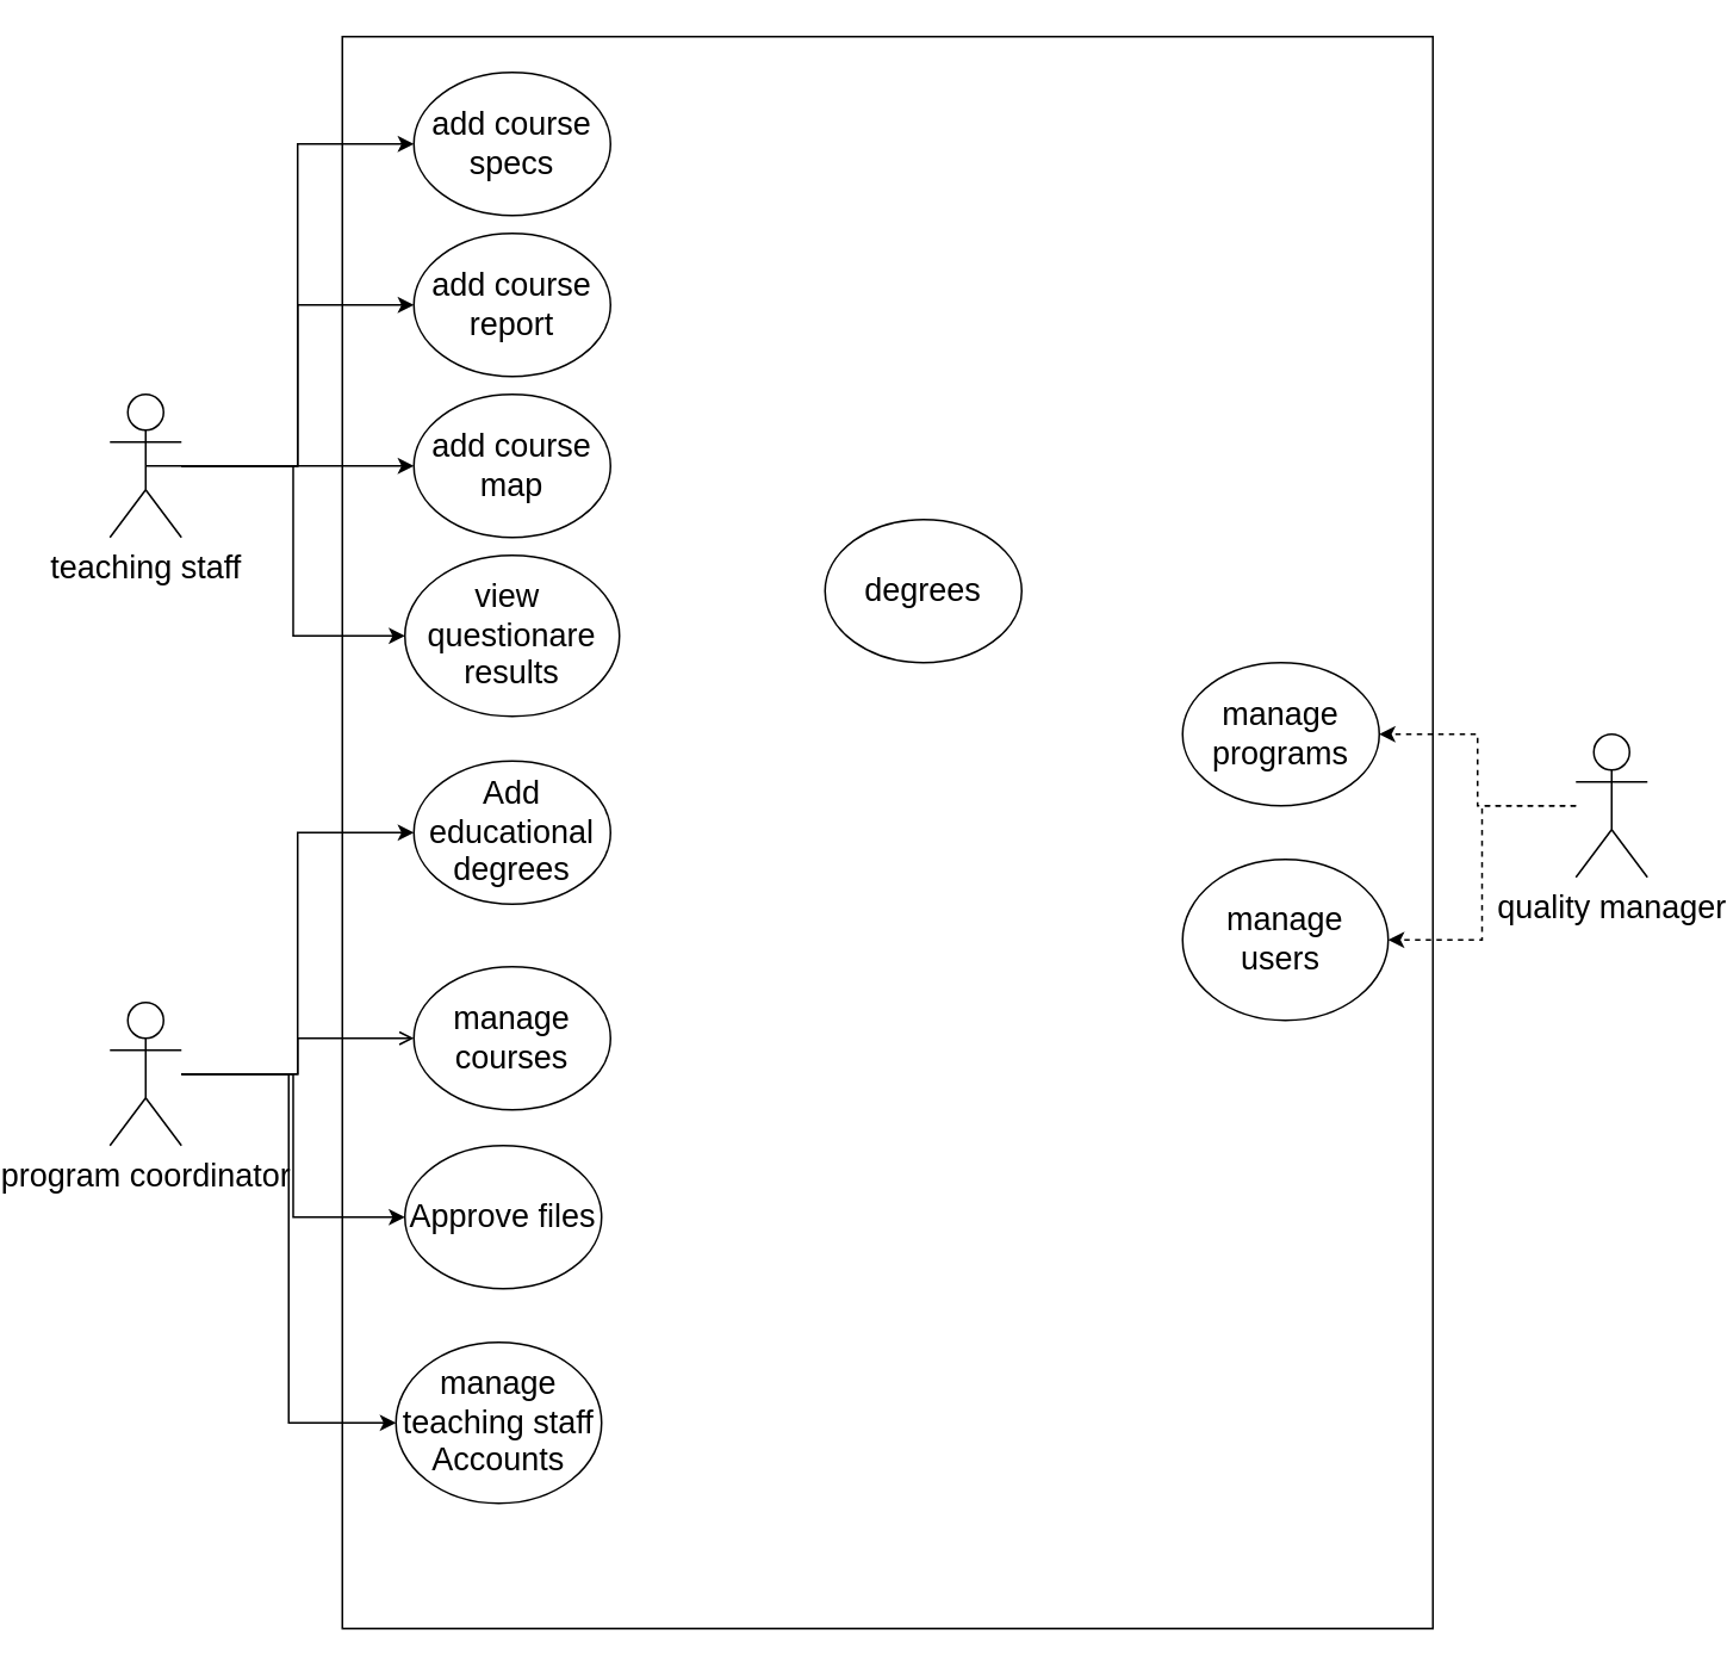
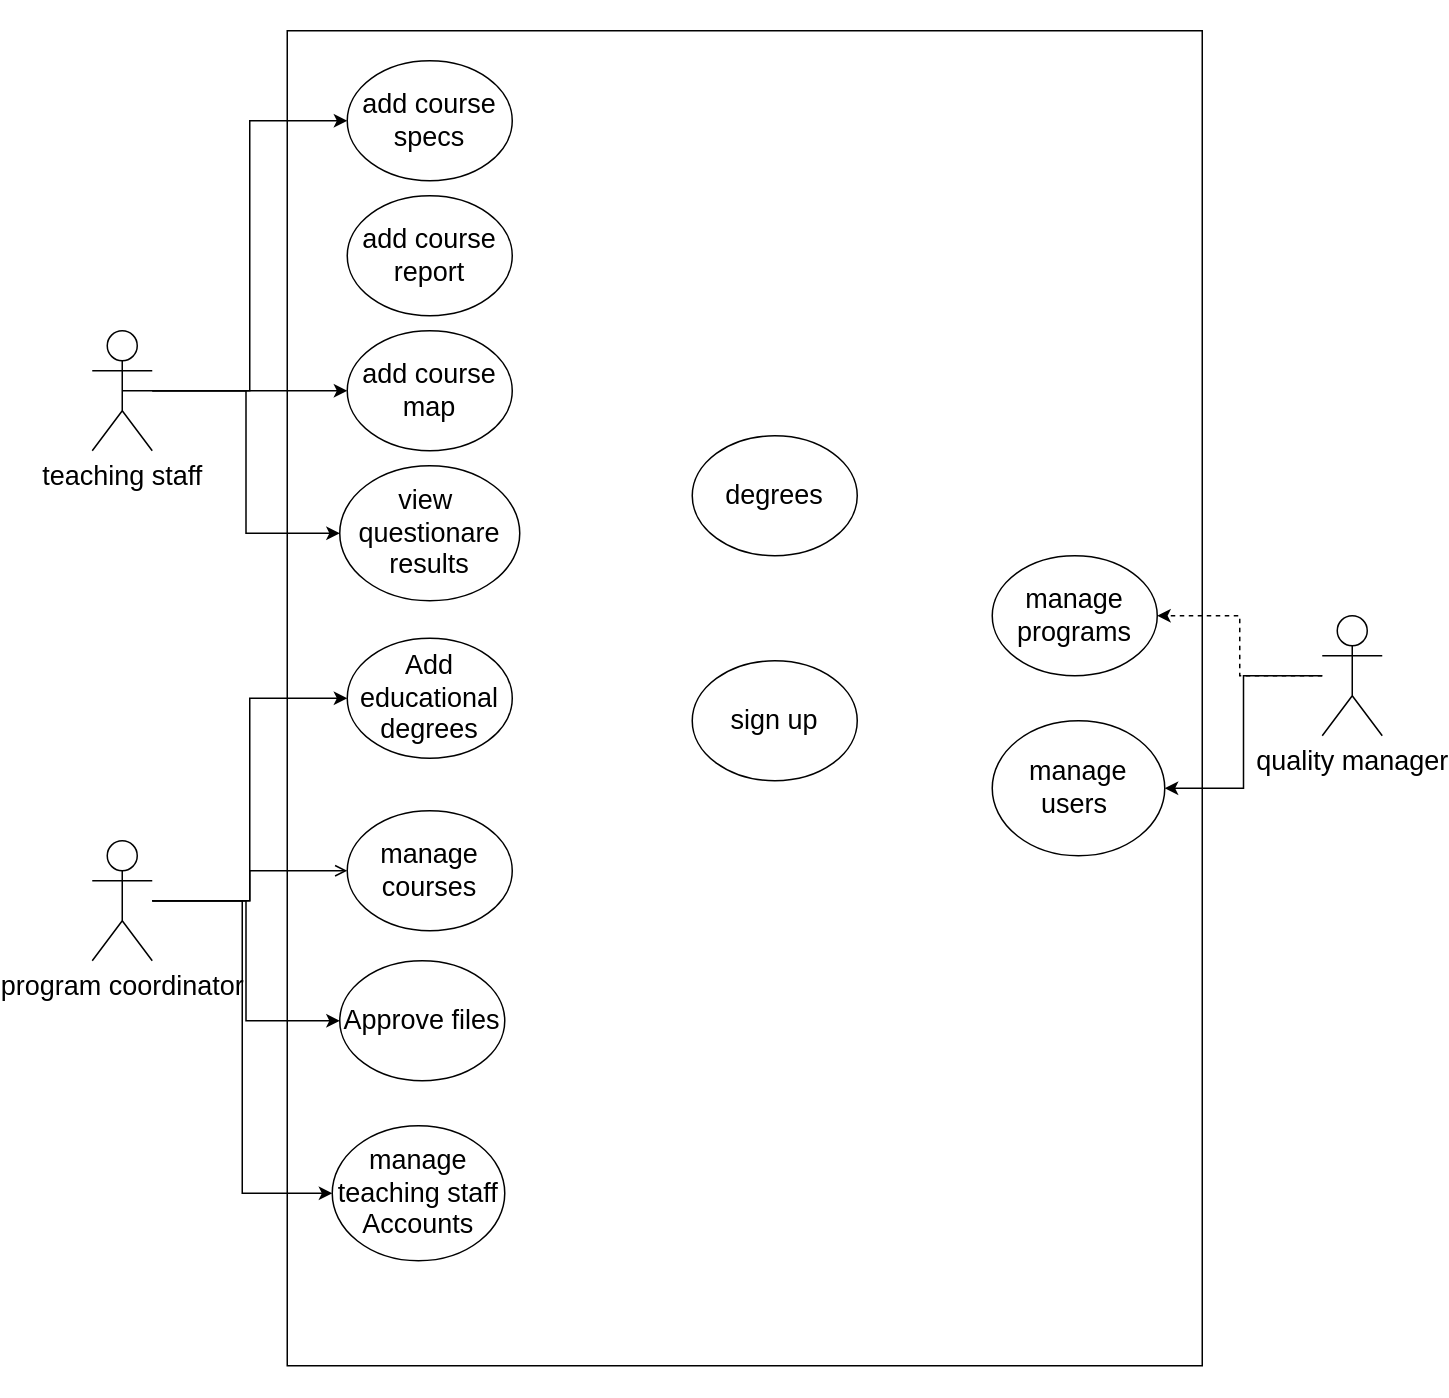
  <mxCell id="0" />
  <mxCell id="1" parent="0" />
  <mxCell id="2" value="" style="rounded=0;whiteSpace=wrap;html=1;" parent="1" vertex="1"><mxGeometry x="150" y="20" width="610" height="890" as="geometry" /></mxCell>
  <mxCell id="3" style="edgeStyle=orthogonalEdgeStyle;rounded=0;orthogonalLoop=1;jettySize=auto;html=1;entryX=0;entryY=0.5;entryDx=0;entryDy=0;exitX=0.5;exitY=0.5;exitDx=0;exitDy=0;exitPerimeter=0;" parent="1" source="7" target="16" edge="1"><mxGeometry relative="1" as="geometry" /></mxCell>
- <mxCell id="4" style="edgeStyle=orthogonalEdgeStyle;rounded=0;orthogonalLoop=1;jettySize=auto;html=1;entryX=0;entryY=0.5;entryDx=0;entryDy=0;" parent="1" source="7" target="22" edge="1"><mxGeometry relative="1" as="geometry" /></mxCell>
  <mxCell id="5" style="edgeStyle=orthogonalEdgeStyle;rounded=0;orthogonalLoop=1;jettySize=auto;html=1;" parent="1" source="7" target="21" edge="1"><mxGeometry relative="1" as="geometry" /></mxCell>
  <mxCell id="6" style="edgeStyle=orthogonalEdgeStyle;rounded=0;orthogonalLoop=1;jettySize=auto;html=1;entryX=0;entryY=0.5;entryDx=0;entryDy=0;" parent="1" source="7" target="19" edge="1"><mxGeometry relative="1" as="geometry" /></mxCell>
  <mxCell id="7" value="&lt;font style=&quot;font-size: 18px;&quot;&gt;teaching staff&lt;/font&gt;" style="shape=umlActor;verticalLabelPosition=bottom;verticalAlign=top;html=1;outlineConnect=0;" parent="1" vertex="1"><mxGeometry x="20" y="220" width="40" height="80" as="geometry" /></mxCell>
  <mxCell id="8" style="edgeStyle=orthogonalEdgeStyle;rounded=0;orthogonalLoop=1;jettySize=auto;html=1;entryX=0;entryY=0.5;entryDx=0;entryDy=0;" parent="1" source="12" target="24" edge="1"><mxGeometry relative="1" as="geometry" /></mxCell>
  <mxCell id="9" style="edgeStyle=orthogonalEdgeStyle;rounded=0;orthogonalLoop=1;jettySize=auto;html=1;entryX=0;entryY=0.5;entryDx=0;entryDy=0;endArrow=open;" parent="1" source="12" target="18" edge="1"><mxGeometry relative="1" as="geometry" /></mxCell>
  <mxCell id="10" style="edgeStyle=orthogonalEdgeStyle;rounded=0;orthogonalLoop=1;jettySize=auto;html=1;" parent="1" source="12" target="20" edge="1"><mxGeometry relative="1" as="geometry" /></mxCell>
  <mxCell id="11" style="edgeStyle=orthogonalEdgeStyle;rounded=0;orthogonalLoop=1;jettySize=auto;html=1;entryX=0;entryY=0.5;entryDx=0;entryDy=0;" parent="1" source="12" target="27" edge="1"><mxGeometry relative="1" as="geometry" /></mxCell>
  <mxCell id="12" value="&lt;font style=&quot;font-size: 18px;&quot;&gt;program coordinator&lt;/font&gt;" style="shape=umlActor;verticalLabelPosition=bottom;verticalAlign=top;html=1;outlineConnect=0;" parent="1" vertex="1"><mxGeometry x="20" y="560" width="40" height="80" as="geometry" /></mxCell>
  <mxCell id="13" style="edgeStyle=orthogonalEdgeStyle;rounded=0;orthogonalLoop=1;jettySize=auto;html=1;dashed=1;" parent="1" source="15" target="17" edge="1"><mxGeometry relative="1" as="geometry" /></mxCell>
- <mxCell id="14" style="edgeStyle=orthogonalEdgeStyle;rounded=0;orthogonalLoop=1;jettySize=auto;html=1;entryX=1;entryY=0.5;entryDx=0;entryDy=0;dashed=1;" parent="1" source="15" target="23" edge="1"><mxGeometry relative="1" as="geometry" /></mxCell>
+ <mxCell id="14" style="edgeStyle=orthogonalEdgeStyle;rounded=0;orthogonalLoop=1;jettySize=auto;html=1;entryX=1;entryY=0.5;entryDx=0;entryDy=0;" parent="1" source="15" target="23" edge="1"><mxGeometry relative="1" as="geometry" /></mxCell>
  <mxCell id="15" value="&lt;font style=&quot;font-size: 18px;&quot;&gt;quality manager&lt;/font&gt;" style="shape=umlActor;verticalLabelPosition=bottom;verticalAlign=top;html=1;outlineConnect=0;" parent="1" vertex="1"><mxGeometry x="840" y="410" width="40" height="80" as="geometry" /></mxCell>
  <mxCell id="16" value="&lt;font style=&quot;font-size: 18px;&quot;&gt;add course specs&lt;/font&gt;" style="ellipse;whiteSpace=wrap;html=1;" parent="1" vertex="1"><mxGeometry x="190" y="40" width="110" height="80" as="geometry" /></mxCell>
  <mxCell id="17" value="&lt;span style=&quot;font-size: 18px;&quot;&gt;manage programs&lt;/span&gt;" style="ellipse;whiteSpace=wrap;html=1;" parent="1" vertex="1"><mxGeometry x="620" y="370" width="110" height="80" as="geometry" /></mxCell>
  <mxCell id="18" value="&lt;span style=&quot;font-size: 18px;&quot;&gt;manage courses&lt;/span&gt;" style="ellipse;whiteSpace=wrap;html=1;" parent="1" vertex="1"><mxGeometry x="190" y="540" width="110" height="80" as="geometry" /></mxCell>
  <mxCell id="19" value="&lt;span style=&quot;font-size: 18px;&quot;&gt;view&amp;nbsp; questionare results&lt;/span&gt;" style="ellipse;whiteSpace=wrap;html=1;" parent="1" vertex="1"><mxGeometry x="185" y="310" width="120" height="90" as="geometry" /></mxCell>
  <mxCell id="20" value="&lt;span style=&quot;font-size: 18px;&quot;&gt;Approve files&lt;/span&gt;" style="ellipse;whiteSpace=wrap;html=1;" parent="1" vertex="1"><mxGeometry x="185" y="640" width="110" height="80" as="geometry" /></mxCell>
  <mxCell id="21" value="&lt;font style=&quot;font-size: 18px;&quot;&gt;add course map&lt;/font&gt;" style="ellipse;whiteSpace=wrap;html=1;" parent="1" vertex="1"><mxGeometry x="190" y="220" width="110" height="80" as="geometry" /></mxCell>
  <mxCell id="22" value="&lt;span style=&quot;font-size: 18px;&quot;&gt;add course report&lt;/span&gt;" style="ellipse;whiteSpace=wrap;html=1;" parent="1" vertex="1"><mxGeometry x="190" y="130" width="110" height="80" as="geometry" /></mxCell>
  <mxCell id="23" value="&lt;font style=&quot;font-size: 18px;&quot;&gt;manage users&amp;nbsp;&lt;/font&gt;" style="ellipse;whiteSpace=wrap;html=1;" parent="1" vertex="1"><mxGeometry x="620" y="480" width="115" height="90" as="geometry" /></mxCell>
  <mxCell id="24" value="&lt;span style=&quot;font-size: 18px;&quot;&gt;Add educational degrees&lt;/span&gt;" style="ellipse;whiteSpace=wrap;html=1;" parent="1" vertex="1"><mxGeometry x="190" y="425" width="110" height="80" as="geometry" /></mxCell>
+ <mxCell id="25" value="&lt;span style=&quot;font-size: 18px;&quot;&gt;sign up&lt;/span&gt;" style="ellipse;whiteSpace=wrap;html=1;" parent="1" vertex="1"><mxGeometry x="420" y="440" width="110" height="80" as="geometry" /></mxCell>
  <mxCell id="26" value="&lt;span style=&quot;font-size: 18px;&quot;&gt;degrees&lt;/span&gt;" style="ellipse;whiteSpace=wrap;html=1;" parent="1" vertex="1"><mxGeometry x="420" y="290" width="110" height="80" as="geometry" /></mxCell>
  <mxCell id="27" value="&lt;span style=&quot;font-size: 18px;&quot;&gt;manage teaching staff Accounts&lt;/span&gt;" style="ellipse;whiteSpace=wrap;html=1;" parent="1" vertex="1"><mxGeometry x="180" y="750" width="115" height="90" as="geometry" /></mxCell>
